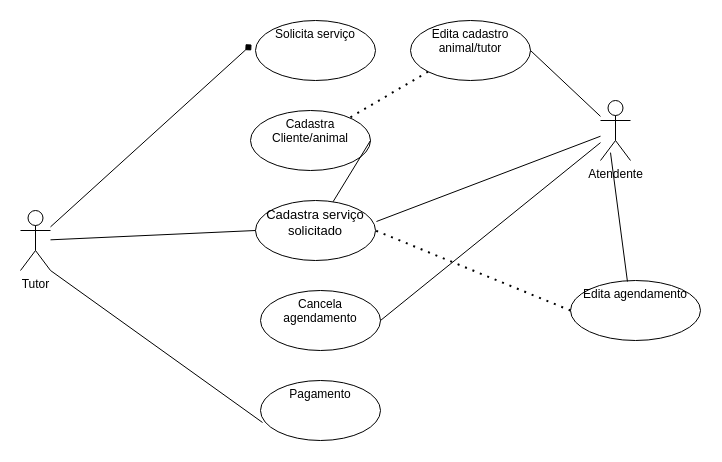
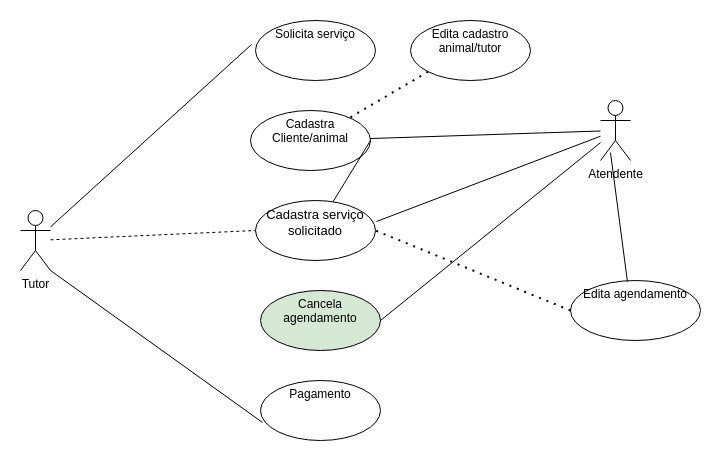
  <mxCell id="0" />
  <mxCell id="1" parent="0" />
  <mxCell id="2" value="Tutor" style="shape=umlActor;verticalLabelPosition=bottom;verticalAlign=top;html=1;outlineConnect=0;" vertex="1" parent="1"><mxGeometry x="20" y="210" width="30" height="60" as="geometry" /></mxCell>
  <mxCell id="3" value="Atendente" style="shape=umlActor;verticalLabelPosition=bottom;verticalAlign=top;html=1;outlineConnect=0;" vertex="1" parent="1"><mxGeometry x="600" y="100" width="30" height="60" as="geometry" /></mxCell>
  <mxCell id="4" value="Cadastra Cliente/animal" style="ellipse;whiteSpace=wrap;html=1;verticalAlign=top;" vertex="1" parent="1"><mxGeometry x="250" y="110" width="120" height="60" as="geometry" /></mxCell>
  <mxCell id="5" value="" style="endArrow=none;html=1;rounded=0;exitX=1;exitY=0.5;exitDx=0;exitDy=0;" edge="1" parent="1" source="4" target="7"><mxGeometry width="50" height="50" relative="1" as="geometry"><mxPoint x="300" y="16.421" as="sourcePoint" /><mxPoint x="429.04" y="23.57" as="targetPoint" /></mxGeometry></mxCell>
  <mxCell id="6" value="Solicita serviço" style="ellipse;whiteSpace=wrap;html=1;verticalAlign=top;" vertex="1" parent="1"><mxGeometry x="255" y="20" width="120" height="60" as="geometry" /></mxCell>
  <mxCell id="7" value="&lt;font style=&quot;font-size: 13px;&quot;&gt;Cadastra serviço solicitado&lt;/font&gt;" style="ellipse;whiteSpace=wrap;html=1;verticalAlign=top;" vertex="1" parent="1"><mxGeometry x="255" y="200" width="120" height="60" as="geometry" /></mxCell>
  <mxCell id="8" value="Pagamento&lt;span style=&quot;color: rgba(0, 0, 0, 0); font-family: monospace; font-size: 0px; text-align: start;&quot;&gt;%3CmxGraphModel%3E%3Croot%3E%3CmxCell%20id%3D%220%22%2F%3E%3CmxCell%20id%3D%221%22%20parent%3D%220%22%2F%3E%3CmxCell%20id%3D%222%22%20value%3D%22%22%20style%3D%22endArrow%3Dnone%3Bhtml%3D1%3Brounded%3D0%3BentryX%3D-0.033%3BentryY%3D0.4%3BentryDx%3D0%3BentryDy%3D0%3BentryPerimeter%3D0%3B%22%20edge%3D%221%22%20parent%3D%221%22%3E%3CmxGeometry%20width%3D%2250%22%20height%3D%2250%22%20relative%3D%221%22%20as%3D%22geometry%22%3E%3CmxPoint%20x%3D%22100%22%20y%3D%22130%22%20as%3D%22sourcePoint%22%2F%3E%3CmxPoint%20x%3D%22236.04%22%20y%3D%22204%22%20as%3D%22targetPoint%22%2F%3E%3C%2FmxGeometry%3E%3C%2FmxCell%3E%3C%2Froot%3E%3C%2FmxGraphModel%3E&lt;/span&gt;" style="ellipse;whiteSpace=wrap;html=1;verticalAlign=top;" vertex="1" parent="1"><mxGeometry x="260" y="380" width="120" height="60" as="geometry" /></mxCell>
- <mxCell id="9" value="" style="endArrow=diamond;html=1;rounded=0;entryX=-0.033;entryY=0.4;entryDx=0;entryDy=0;entryPerimeter=0;" edge="1" parent="1" source="2" target="6"><mxGeometry width="50" height="50" relative="1" as="geometry"><mxPoint x="40" y="50" as="sourcePoint" /><mxPoint x="130" y="70" as="targetPoint" /></mxGeometry></mxCell>
+ <mxCell id="9" value="" style="endArrow=none;html=1;rounded=0;entryX=-0.033;entryY=0.4;entryDx=0;entryDy=0;entryPerimeter=0;" edge="1" parent="1" source="2" target="6"><mxGeometry width="50" height="50" relative="1" as="geometry"><mxPoint x="40" y="50" as="sourcePoint" /><mxPoint x="130" y="70" as="targetPoint" /></mxGeometry></mxCell>
  <mxCell id="10" value="" style="endArrow=none;html=1;rounded=0;entryX=1.008;entryY=0.35;entryDx=0;entryDy=0;entryPerimeter=0;" edge="1" parent="1" source="3" target="7"><mxGeometry width="50" height="50" relative="1" as="geometry"><mxPoint x="390" y="130" as="sourcePoint" /><mxPoint x="526.04" y="204" as="targetPoint" /></mxGeometry></mxCell>
  <mxCell id="11" value="Edita cadastro animal/tutor" style="ellipse;whiteSpace=wrap;html=1;verticalAlign=top;" vertex="1" parent="1"><mxGeometry x="410" y="20" width="120" height="60" as="geometry" /></mxCell>
  <mxCell id="12" value="Edita agendamento&lt;span style=&quot;color: rgba(0, 0, 0, 0); font-family: monospace; font-size: 0px; text-align: start;&quot;&gt;%3CmxGraphModel%3E%3Croot%3E%3CmxCell%20id%3D%220%22%2F%3E%3CmxCell%20id%3D%221%22%20parent%3D%220%22%2F%3E%3CmxCell%20id%3D%222%22%20value%3D%22Pagamento%26lt%3Bspan%20style%3D%26quot%3Bcolor%3A%20rgba(0%2C%200%2C%200%2C%200)%3B%20font-family%3A%20monospace%3B%20font-size%3A%200px%3B%20text-align%3A%20start%3B%26quot%3B%26gt%3B%253CmxGraphModel%253E%253Croot%253E%253CmxCell%2520id%253D%25220%2522%252F%253E%253CmxCell%2520id%253D%25221%2522%2520parent%253D%25220%2522%252F%253E%253CmxCell%2520id%253D%25222%2522%2520value%253D%2522%2522%2520style%253D%2522endArrow%253Dnone%253Bhtml%253D1%253Brounded%253D0%253BentryX%253D-0.033%253BentryY%253D0.4%253BentryDx%253D0%253BentryDy%253D0%253BentryPerimeter%253D0%253B%2522%2520edge%253D%25221%2522%2520parent%253D%25221%2522%253E%253CmxGeometry%2520width%253D%252250%2522%2520height%253D%252250%2522%2520relative%253D%25221%2522%2520as%253D%2522geometry%2522%253E%253CmxPoint%2520x%253D%2522100%2522%2520y%253D%2522130%2522%2520as%253D%2522sourcePoint%2522%252F%253E%253CmxPoint%2520x%253D%2522236.04%2522%2520y%253D%2522204%2522%2520as%253D%2522targetPoint%2522%252F%253E%253C%252FmxGeometry%253E%253C%252FmxCell%253E%253C%252Froot%253E%253C%252FmxGraphModel%253E%26lt%3B%2Fspan%26gt%3B%22%20style%3D%22ellipse%3BwhiteSpace%3Dwrap%3Bhtml%3D1%3BverticalAlign%3Dtop%3B%22%20vertex%3D%221%22%20parent%3D%221%22%3E%3CmxGeometry%20x%3D%22300%22%20y%3D%22460%22%20width%3D%22120%22%20height%3D%2260%22%20as%3D%22geometry%22%2F%3E%3C%2FmxCell%3E%3C%2Froot%3E%3C%2FmxGraphModel%3E&lt;/span&gt;" style="ellipse;whiteSpace=wrap;html=1;verticalAlign=top;" vertex="1" parent="1"><mxGeometry x="570" y="280" width="130" height="60" as="geometry" /></mxCell>
- <mxCell id="13" value="Cancela agendamento" style="ellipse;whiteSpace=wrap;html=1;verticalAlign=top;" vertex="1" parent="1"><mxGeometry x="260" y="290" width="120" height="60" as="geometry" /></mxCell>
+ <mxCell id="13" value="Cancela agendamento" style="ellipse;whiteSpace=wrap;html=1;verticalAlign=top;fillColor=#d5e8d4;" vertex="1" parent="1"><mxGeometry x="260" y="290" width="120" height="60" as="geometry" /></mxCell>
  <mxCell id="14" value="" style="endArrow=none;html=1;rounded=0;fontSize=13;exitX=1;exitY=1;exitDx=0;exitDy=0;exitPerimeter=0;entryX=0.017;entryY=0.7;entryDx=0;entryDy=0;entryPerimeter=0;" edge="1" parent="1" source="2" target="8"><mxGeometry width="50" height="50" relative="1" as="geometry"><mxPoint x="250" y="550" as="sourcePoint" /><mxPoint x="300" y="500" as="targetPoint" /></mxGeometry></mxCell>
  <mxCell id="15" value="" style="endArrow=none;html=1;rounded=0;entryX=1;entryY=0.5;entryDx=0;entryDy=0;" edge="1" parent="1" source="3" target="13"><mxGeometry width="50" height="50" relative="1" as="geometry"><mxPoint x="570" y="166.427" as="sourcePoint" /><mxPoint x="395.96" y="241" as="targetPoint" /></mxGeometry></mxCell>
- <mxCell id="16" value="" style="endArrow=none;html=1;rounded=0;fontSize=13;entryX=0;entryY=0.5;entryDx=0;entryDy=0;" edge="1" parent="1" source="2" target="7"><mxGeometry width="50" height="50" relative="1" as="geometry"><mxPoint x="60" y="260" as="sourcePoint" /><mxPoint x="302.04" y="632" as="targetPoint" /></mxGeometry></mxCell>
- <mxCell id="17" value="" style="endArrow=none;html=1;rounded=0;entryX=1;entryY=0.5;entryDx=0;entryDy=0;" edge="1" parent="1" source="3" target="11"><mxGeometry width="50" height="50" relative="1" as="geometry"><mxPoint x="610" y="158.511" as="sourcePoint" /><mxPoint x="390" y="430" as="targetPoint" /></mxGeometry></mxCell>
+ <mxCell id="16" value="" style="endArrow=none;html=1;rounded=0;fontSize=13;entryX=0;entryY=0.5;entryDx=0;entryDy=0;dashed=1;" edge="1" parent="1" source="2" target="7"><mxGeometry width="50" height="50" relative="1" as="geometry"><mxPoint x="60" y="260" as="sourcePoint" /><mxPoint x="302.04" y="632" as="targetPoint" /></mxGeometry></mxCell>
+ <mxCell id="17" value="" style="endArrow=none;html=1;rounded=0;" edge="1" parent="1" source="3" target="4"><mxGeometry width="50" height="50" relative="1" as="geometry"><mxPoint x="610" y="158.511" as="sourcePoint" /><mxPoint x="390" y="430" as="targetPoint" /></mxGeometry></mxCell>
  <mxCell id="18" value="" style="endArrow=none;dashed=1;html=1;dashPattern=1 3;strokeWidth=2;rounded=0;fontSize=13;exitX=0;exitY=1;exitDx=0;exitDy=0;" edge="1" parent="1" source="11" target="4"><mxGeometry width="50" height="50" relative="1" as="geometry"><mxPoint x="620" y="370" as="sourcePoint" /><mxPoint x="670" y="320" as="targetPoint" /></mxGeometry></mxCell>
  <mxCell id="19" value="" style="endArrow=none;dashed=1;html=1;dashPattern=1 3;strokeWidth=2;rounded=0;fontSize=13;exitX=0;exitY=0.5;exitDx=0;exitDy=0;entryX=1;entryY=0.5;entryDx=0;entryDy=0;" edge="1" parent="1" source="12" target="7"><mxGeometry width="50" height="50" relative="1" as="geometry"><mxPoint x="551.764" y="301.583" as="sourcePoint" /><mxPoint x="448.232" y="349.997" as="targetPoint" /></mxGeometry></mxCell>
  <mxCell id="20" value="" style="endArrow=none;html=1;rounded=0;entryX=0.438;entryY=0.017;entryDx=0;entryDy=0;entryPerimeter=0;" edge="1" parent="1" target="12"><mxGeometry width="50" height="50" relative="1" as="geometry"><mxPoint x="610" y="152.128" as="sourcePoint" /><mxPoint x="390" y="330" as="targetPoint" /></mxGeometry></mxCell>
